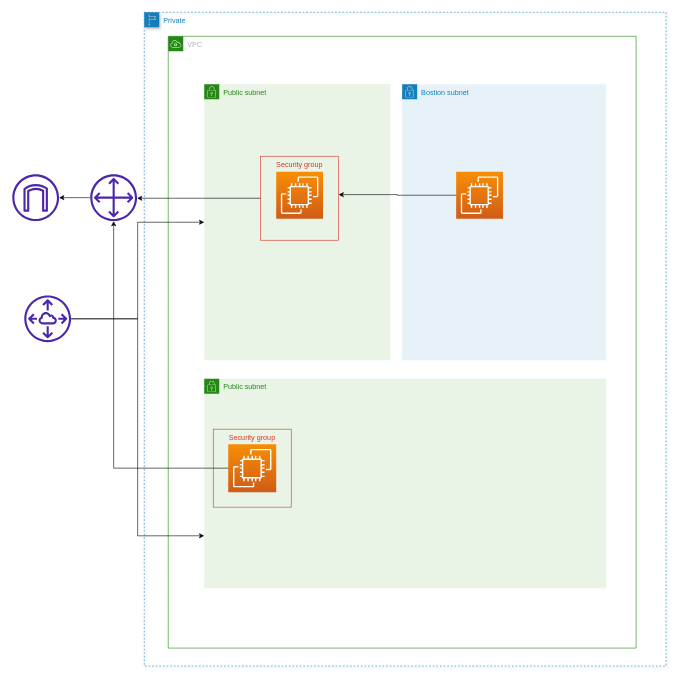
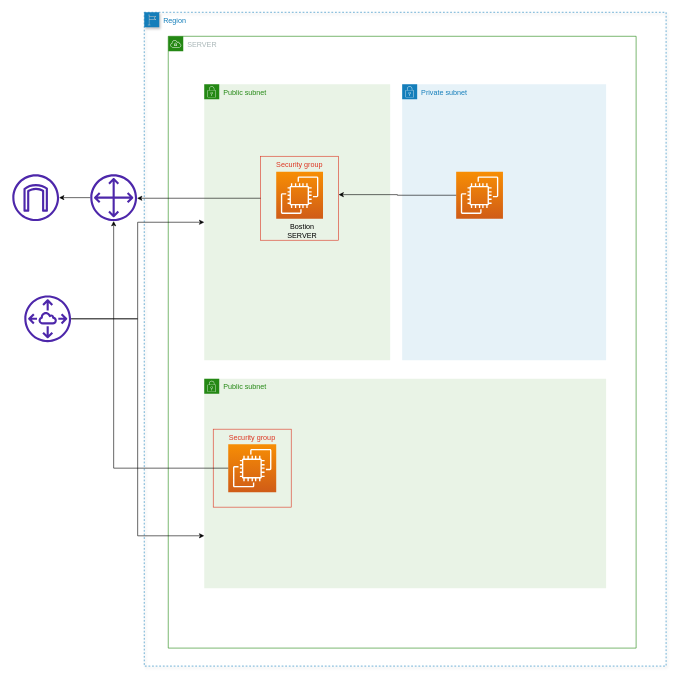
  <mxCell id="0" />
  <mxCell id="1" parent="0" />
- <mxCell id="2" value="VPC" style="points=[[0,0],[0.25,0],[0.5,0],[0.75,0],[1,0],[1,0.25],[1,0.5],[1,0.75],[1,1],[0.75,1],[0.5,1],[0.25,1],[0,1],[0,0.75],[0,0.5],[0,0.25]];outlineConnect=0;gradientColor=none;html=1;whiteSpace=wrap;fontSize=12;fontStyle=0;container=1;pointerEvents=0;collapsible=0;recursiveResize=0;shape=mxgraph.aws4.group;grIcon=mxgraph.aws4.group_vpc;strokeColor=#248814;fillColor=none;verticalAlign=top;align=left;spacingLeft=30;fontColor=#AAB7B8;dashed=0;" vertex="1" parent="1"><mxGeometry x="280" y="60" width="780" height="1020" as="geometry" /></mxCell>
- <mxCell id="3" value="Private" style="points=[[0,0],[0.25,0],[0.5,0],[0.75,0],[1,0],[1,0.25],[1,0.5],[1,0.75],[1,1],[0.75,1],[0.5,1],[0.25,1],[0,1],[0,0.75],[0,0.5],[0,0.25]];outlineConnect=0;gradientColor=none;html=1;whiteSpace=wrap;fontSize=12;fontStyle=0;container=1;pointerEvents=0;collapsible=0;recursiveResize=0;shape=mxgraph.aws4.group;grIcon=mxgraph.aws4.group_region;strokeColor=#147EBA;fillColor=none;verticalAlign=top;align=left;spacingLeft=30;fontColor=#147EBA;dashed=1;shadow=1;" vertex="1" parent="1"><mxGeometry width="870" height="1090" as="geometry" x="240" y="20" /></mxCell>
+ <mxCell id="2" value="SERVER" style="points=[[0,0],[0.25,0],[0.5,0],[0.75,0],[1,0],[1,0.25],[1,0.5],[1,0.75],[1,1],[0.75,1],[0.5,1],[0.25,1],[0,1],[0,0.75],[0,0.5],[0,0.25]];outlineConnect=0;gradientColor=none;html=1;whiteSpace=wrap;fontSize=12;fontStyle=0;container=1;pointerEvents=0;collapsible=0;recursiveResize=0;shape=mxgraph.aws4.group;grIcon=mxgraph.aws4.group_vpc;strokeColor=#248814;fillColor=none;verticalAlign=top;align=left;spacingLeft=30;fontColor=#AAB7B8;dashed=0;" vertex="1" parent="1"><mxGeometry x="280" y="60" width="780" height="1020" as="geometry" /></mxCell>
+ <mxCell id="3" value="Region" style="points=[[0,0],[0.25,0],[0.5,0],[0.75,0],[1,0],[1,0.25],[1,0.5],[1,0.75],[1,1],[0.75,1],[0.5,1],[0.25,1],[0,1],[0,0.75],[0,0.5],[0,0.25]];outlineConnect=0;gradientColor=none;html=1;whiteSpace=wrap;fontSize=12;fontStyle=0;container=1;pointerEvents=0;collapsible=0;recursiveResize=0;shape=mxgraph.aws4.group;grIcon=mxgraph.aws4.group_region;strokeColor=#147EBA;fillColor=none;verticalAlign=top;align=left;spacingLeft=30;fontColor=#147EBA;dashed=1;shadow=1;" vertex="1" parent="1"><mxGeometry width="870" height="1090" as="geometry" x="240" y="20" /></mxCell>
  <mxCell id="4" value="Public subnet" style="points=[[0,0],[0.25,0],[0.5,0],[0.75,0],[1,0],[1,0.25],[1,0.5],[1,0.75],[1,1],[0.75,1],[0.5,1],[0.25,1],[0,1],[0,0.75],[0,0.5],[0,0.25]];outlineConnect=0;gradientColor=none;html=1;whiteSpace=wrap;fontSize=12;fontStyle=0;container=1;pointerEvents=0;collapsible=0;recursiveResize=0;shape=mxgraph.aws4.group;grIcon=mxgraph.aws4.group_security_group;grStroke=0;strokeColor=#248814;fillColor=#E9F3E6;verticalAlign=top;align=left;spacingLeft=30;fontColor=#248814;dashed=0;" vertex="1" parent="1"><mxGeometry x="340" y="140" width="310" height="460" as="geometry" /></mxCell>
  <mxCell id="5" value="" style="sketch=0;points=[[0,0,0],[0.25,0,0],[0.5,0,0],[0.75,0,0],[1,0,0],[0,1,0],[0.25,1,0],[0.5,1,0],[0.75,1,0],[1,1,0],[0,0.25,0],[0,0.5,0],[0,0.75,0],[1,0.25,0],[1,0.5,0],[1,0.75,0]];outlineConnect=0;fontColor=#232F3E;gradientColor=#F78E04;gradientDirection=north;fillColor=#D05C17;strokeColor=#ffffff;dashed=0;verticalLabelPosition=bottom;verticalAlign=top;align=center;html=1;fontSize=12;fontStyle=0;aspect=fixed;shape=mxgraph.aws4.resourceIcon;resIcon=mxgraph.aws4.ec2;" vertex="1" parent="4"><mxGeometry x="120" y="146" width="78" height="78" as="geometry" /></mxCell>
  <mxCell id="6" value="Security group" style="fillColor=none;strokeColor=#DD3522;verticalAlign=top;fontStyle=0;fontColor=#DD3522;whiteSpace=wrap;html=1;" vertex="1" parent="4"><mxGeometry x="94" y="120" width="130" height="140" as="geometry" /></mxCell>
- <mxCell id="8" value="Bostion subnet" style="points=[[0,0],[0.25,0],[0.5,0],[0.75,0],[1,0],[1,0.25],[1,0.5],[1,0.75],[1,1],[0.75,1],[0.5,1],[0.25,1],[0,1],[0,0.75],[0,0.5],[0,0.25]];outlineConnect=0;gradientColor=none;html=1;whiteSpace=wrap;fontSize=12;fontStyle=0;container=1;pointerEvents=0;collapsible=0;recursiveResize=0;shape=mxgraph.aws4.group;grIcon=mxgraph.aws4.group_security_group;grStroke=0;strokeColor=#147EBA;fillColor=#E6F2F8;verticalAlign=top;align=left;spacingLeft=30;fontColor=#147EBA;dashed=0;" vertex="1" parent="1"><mxGeometry x="670" y="140" width="340" height="460" as="geometry" /></mxCell>
+ <mxCell id="7" value="Bostion SERVER" style="text;strokeColor=none;align=center;fillColor=none;html=1;verticalAlign=middle;whiteSpace=wrap;rounded=0;" vertex="1" parent="4"><mxGeometry x="123" y="230" width="81" height="30" as="geometry" /></mxCell>
+ <mxCell id="8" value="Private subnet" style="points=[[0,0],[0.25,0],[0.5,0],[0.75,0],[1,0],[1,0.25],[1,0.5],[1,0.75],[1,1],[0.75,1],[0.5,1],[0.25,1],[0,1],[0,0.75],[0,0.5],[0,0.25]];outlineConnect=0;gradientColor=none;html=1;whiteSpace=wrap;fontSize=12;fontStyle=0;container=1;pointerEvents=0;collapsible=0;recursiveResize=0;shape=mxgraph.aws4.group;grIcon=mxgraph.aws4.group_security_group;grStroke=0;strokeColor=#147EBA;fillColor=#E6F2F8;verticalAlign=top;align=left;spacingLeft=30;fontColor=#147EBA;dashed=0;" vertex="1" parent="1"><mxGeometry x="670" y="140" width="340" height="460" as="geometry" /></mxCell>
  <mxCell id="9" value="" style="sketch=0;points=[[0,0,0],[0.25,0,0],[0.5,0,0],[0.75,0,0],[1,0,0],[0,1,0],[0.25,1,0],[0.5,1,0],[0.75,1,0],[1,1,0],[0,0.25,0],[0,0.5,0],[0,0.75,0],[1,0.25,0],[1,0.5,0],[1,0.75,0]];outlineConnect=0;fontColor=#232F3E;gradientColor=#F78E04;gradientDirection=north;fillColor=#D05C17;strokeColor=#ffffff;dashed=0;verticalLabelPosition=bottom;verticalAlign=top;align=center;html=1;fontSize=12;fontStyle=0;aspect=fixed;shape=mxgraph.aws4.resourceIcon;resIcon=mxgraph.aws4.ec2;" vertex="1" parent="8"><mxGeometry x="90" y="146" width="78" height="78" as="geometry" /></mxCell>
  <mxCell id="10" value="" style="edgeStyle=orthogonalEdgeStyle;rounded=0;orthogonalLoop=1;jettySize=auto;html=1;entryX=1;entryY=0.457;entryDx=0;entryDy=0;entryPerimeter=0;" edge="1" parent="1" source="9" target="6"><mxGeometry relative="1" as="geometry"><Array as="points" /></mxGeometry></mxCell>
  <mxCell id="11" value="" style="sketch=0;outlineConnect=0;fontColor=#232F3E;gradientColor=none;fillColor=#4D27AA;strokeColor=none;dashed=0;verticalLabelPosition=bottom;verticalAlign=top;align=center;html=1;fontSize=12;fontStyle=0;aspect=fixed;pointerEvents=1;shape=mxgraph.aws4.internet_gateway;" vertex="1" parent="1"><mxGeometry x="20" y="290" width="78" height="78" as="geometry" /></mxCell>
  <mxCell id="12" style="edgeStyle=orthogonalEdgeStyle;rounded=0;orthogonalLoop=1;jettySize=auto;html=1;" edge="1" parent="1" source="13" target="11"><mxGeometry relative="1" as="geometry" /></mxCell>
  <mxCell id="13" value="" style="sketch=0;outlineConnect=0;fontColor=#232F3E;gradientColor=none;fillColor=#4D27AA;strokeColor=none;dashed=0;verticalLabelPosition=bottom;verticalAlign=top;align=center;html=1;fontSize=12;fontStyle=0;aspect=fixed;pointerEvents=1;shape=mxgraph.aws4.customer_gateway;" vertex="1" parent="1"><mxGeometry x="150" y="290" width="78" height="78" as="geometry" /></mxCell>
  <mxCell id="14" style="edgeStyle=orthogonalEdgeStyle;rounded=0;orthogonalLoop=1;jettySize=auto;html=1;exitX=0;exitY=0.5;exitDx=0;exitDy=0;entryX=1;entryY=0.513;entryDx=0;entryDy=0;entryPerimeter=0;" edge="1" parent="1" source="6" target="13"><mxGeometry relative="1" as="geometry" /></mxCell>
  <mxCell id="15" value="Public subnet" style="points=[[0,0],[0.25,0],[0.5,0],[0.75,0],[1,0],[1,0.25],[1,0.5],[1,0.75],[1,1],[0.75,1],[0.5,1],[0.25,1],[0,1],[0,0.75],[0,0.5],[0,0.25]];outlineConnect=0;gradientColor=none;html=1;whiteSpace=wrap;fontSize=12;fontStyle=0;container=1;pointerEvents=0;collapsible=0;recursiveResize=0;shape=mxgraph.aws4.group;grIcon=mxgraph.aws4.group_security_group;grStroke=0;strokeColor=#248814;fillColor=#E9F3E6;verticalAlign=top;align=left;spacingLeft=30;fontColor=#248814;dashed=0;" vertex="1" parent="1"><mxGeometry x="340" y="631" width="670" height="349" as="geometry" /></mxCell>
  <mxCell id="16" value="" style="sketch=0;points=[[0,0,0],[0.25,0,0],[0.5,0,0],[0.75,0,0],[1,0,0],[0,1,0],[0.25,1,0],[0.5,1,0],[0.75,1,0],[1,1,0],[0,0.25,0],[0,0.5,0],[0,0.75,0],[1,0.25,0],[1,0.5,0],[1,0.75,0]];outlineConnect=0;fontColor=#232F3E;gradientColor=#F78E04;gradientDirection=north;fillColor=#D05C17;strokeColor=#ffffff;dashed=0;verticalLabelPosition=bottom;verticalAlign=top;align=center;html=1;fontSize=12;fontStyle=0;aspect=fixed;shape=mxgraph.aws4.resourceIcon;resIcon=mxgraph.aws4.ec2;" vertex="1" parent="15"><mxGeometry x="40" y="109" width="80" height="80" as="geometry" /></mxCell>
  <mxCell id="17" value="Security group" style="fillColor=none;strokeColor=#DD3522;verticalAlign=top;fontStyle=0;fontColor=#DD3522;whiteSpace=wrap;html=1;" vertex="1" parent="15"><mxGeometry x="15" y="84" width="130" height="130" as="geometry" /></mxCell>
  <mxCell id="18" style="edgeStyle=orthogonalEdgeStyle;rounded=0;orthogonalLoop=1;jettySize=auto;html=1;" edge="1" parent="1" source="16" target="13"><mxGeometry relative="1" as="geometry" /></mxCell>
  <mxCell id="19" style="edgeStyle=orthogonalEdgeStyle;rounded=0;orthogonalLoop=1;jettySize=auto;html=1;entryX=0;entryY=0.75;entryDx=0;entryDy=0;" edge="1" parent="1" source="21" target="15"><mxGeometry relative="1" as="geometry"><mxPoint x="79" y="881" as="targetPoint" /></mxGeometry></mxCell>
  <mxCell id="20" style="edgeStyle=orthogonalEdgeStyle;rounded=0;orthogonalLoop=1;jettySize=auto;html=1;" edge="1" parent="1" source="21" target="4"><mxGeometry relative="1" as="geometry" /></mxCell>
  <mxCell id="21" value="" style="sketch=0;outlineConnect=0;fontColor=#232F3E;gradientColor=none;fillColor=#4D27AA;strokeColor=none;dashed=0;verticalLabelPosition=bottom;verticalAlign=top;align=center;html=1;fontSize=12;fontStyle=0;aspect=fixed;pointerEvents=1;shape=mxgraph.aws4.peering;shadow=0;" vertex="1" parent="1"><mxGeometry x="40" y="492" width="78" height="78" as="geometry" /></mxCell>
